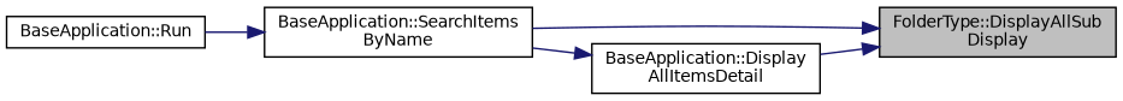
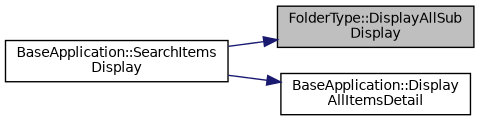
  digraph {
    rankdir=RL
    node [color=black fillcolor=white fontname=Helvetica fontsize=10 shape=record style=filled]
    edge [color=midnightblue dir=back fontname=Helvetica fontsize=10 labelfontname=Helvetica labelfontsize=10 style=solid]
    n1 [fillcolor=grey75 fontcolor=black height=0.2 label="FolderType::DisplayAllSub\lDisplay" width=0.4]
-   n2 [height=0.2 label="BaseApplication::SearchItems\lByName" width=0.4]
+   n2 [height=0.2 label="BaseApplication::SearchItems\lDisplay" width=0.4]
    n3 [height=0.2 label="BaseApplication::Display\lAllItemsDetail" width=0.4]
-   n4 [height=0.2 label="BaseApplication::Run" width=0.4]
    n1 -> n2
-   n1 -> n3
-   n2 -> n4
    n3 -> n2
  }
